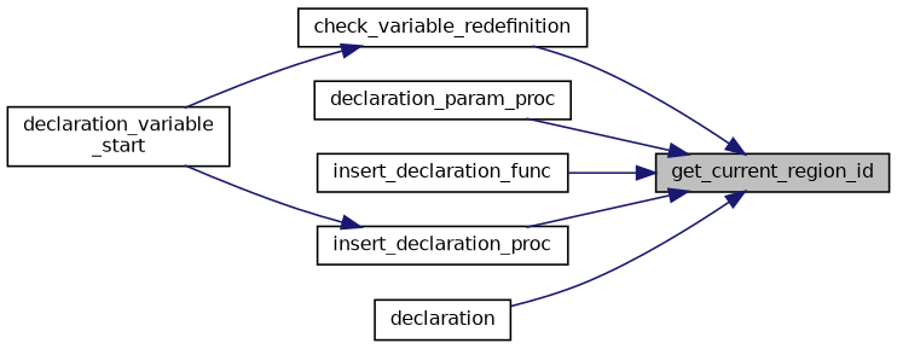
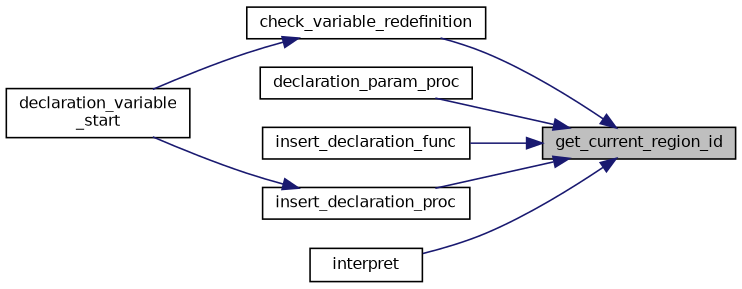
  digraph {
    rankdir=RL
    node [color=black fillcolor=white fontname=Helvetica fontsize=10 shape=record style=filled]
    edge [color=midnightblue dir=back fontname=Helvetica fontsize=10 labelfontname=Helvetica labelfontsize=10 style=solid]
    n1 [fillcolor=grey75 fontcolor=black height=0.2 label=get_current_region_id width=0.4]
    n2 [height=0.2 label=check_variable_redefinition width=0.4]
    n3 [height=0.2 label=declaration_param_proc width=0.4]
    n4 [height=0.2 label=insert_declaration_func width=0.4]
    n5 [height=0.2 label=insert_declaration_proc width=0.4]
-   n6 [height=0.2 label=declaration width=0.4]
+   n6 [height=0.2 label=interpret width=0.4]
    n7 [height=0.2 label="declaration_variable\l_start" width=0.4]
    n1 -> n2
    n1 -> n3
    n1 -> n4
    n1 -> n5
    n1 -> n6
    n2 -> n7
    n5 -> n7
  }
